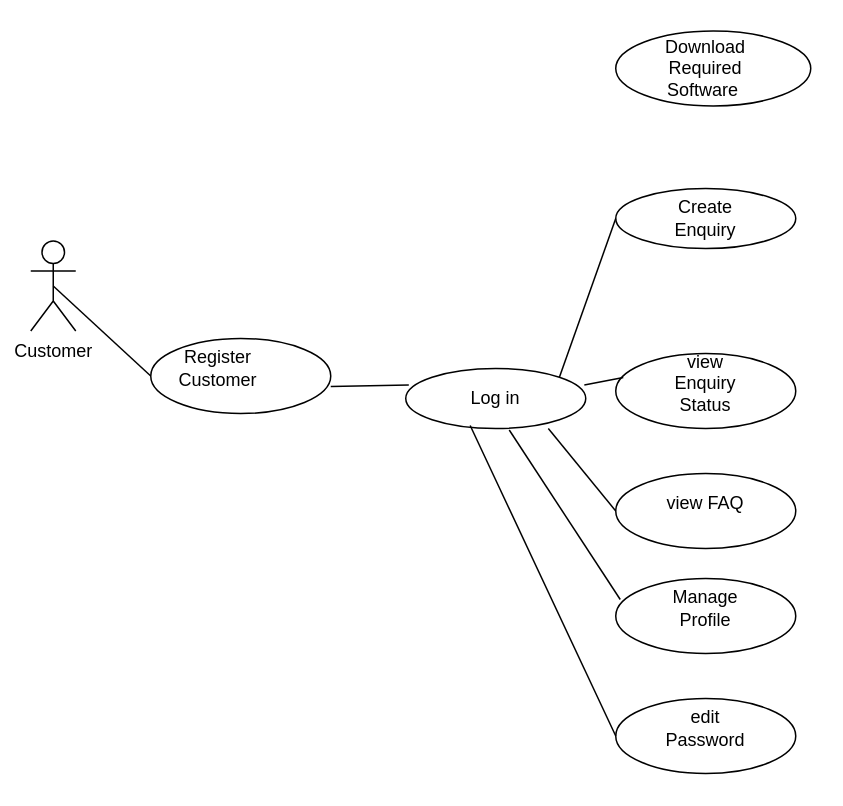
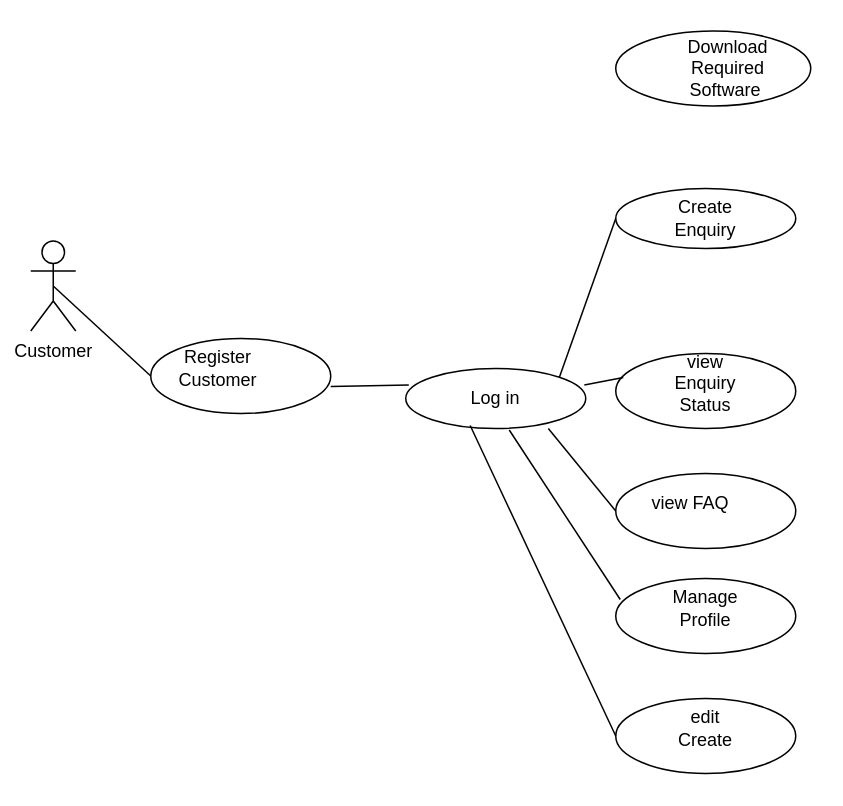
  <mxCell id="0" />
  <mxCell id="1" parent="0" />
  <mxCell id="2" value="Customer" style="shape=umlActor;verticalLabelPosition=bottom;verticalAlign=top;html=1;outlineConnect=0;" vertex="1" parent="1"><mxGeometry x="20" y="160" width="30" height="60" as="geometry" /></mxCell>
  <mxCell id="3" value="" style="ellipse;whiteSpace=wrap;html=1;" vertex="1" parent="1"><mxGeometry x="410" y="125" width="120" height="40" as="geometry" /></mxCell>
  <mxCell id="4" value="Create Enquiry" style="text;html=1;strokeColor=none;fillColor=none;align=center;verticalAlign=middle;whiteSpace=wrap;rounded=0;" vertex="1" parent="1"><mxGeometry x="440" y="130" width="60" height="30" as="geometry" /></mxCell>
  <mxCell id="5" value="" style="ellipse;whiteSpace=wrap;html=1;" vertex="1" parent="1"><mxGeometry x="270" y="245" width="120" height="40" as="geometry" /></mxCell>
  <mxCell id="6" value="Log in" style="text;html=1;strokeColor=none;fillColor=none;align=center;verticalAlign=middle;whiteSpace=wrap;rounded=0;" vertex="1" parent="1"><mxGeometry x="300" y="250" width="60" height="30" as="geometry" /></mxCell>
  <mxCell id="7" value="" style="ellipse;whiteSpace=wrap;html=1;" vertex="1" parent="1"><mxGeometry x="410" y="235" width="120" height="50" as="geometry" /></mxCell>
  <mxCell id="8" value="view Enquiry Status" style="text;html=1;strokeColor=none;fillColor=none;align=center;verticalAlign=middle;whiteSpace=wrap;rounded=0;" vertex="1" parent="1"><mxGeometry x="440" y="240" width="60" height="30" as="geometry" /></mxCell>
  <mxCell id="9" value="" style="ellipse;whiteSpace=wrap;html=1;" vertex="1" parent="1"><mxGeometry x="410" y="315" width="120" height="50" as="geometry" /></mxCell>
- <mxCell id="10" value="view FAQ" style="text;html=1;strokeColor=none;fillColor=none;align=center;verticalAlign=middle;whiteSpace=wrap;rounded=0;" vertex="1" parent="1"><mxGeometry x="440" y="320" width="60" height="30" as="geometry" /></mxCell>
+ <mxCell id="10" value="view FAQ" style="text;html=1;strokeColor=none;fillColor=none;align=center;verticalAlign=middle;whiteSpace=wrap;rounded=0;" vertex="1" parent="1"><mxGeometry x="430" y="320" width="60" height="30" as="geometry" /></mxCell>
  <mxCell id="11" value="" style="ellipse;whiteSpace=wrap;html=1;" vertex="1" parent="1"><mxGeometry x="100" y="225" width="120" height="50" as="geometry" /></mxCell>
  <mxCell id="12" value="Register Customer" style="text;html=1;strokeColor=none;fillColor=none;align=center;verticalAlign=middle;whiteSpace=wrap;rounded=0;" vertex="1" parent="1"><mxGeometry x="115" y="230" width="60" height="30" as="geometry" /></mxCell>
  <mxCell id="13" value="" style="ellipse;whiteSpace=wrap;html=1;" vertex="1" parent="1"><mxGeometry x="410" y="385" width="120" height="50" as="geometry" /></mxCell>
  <mxCell id="14" value="Manage Profile" style="text;html=1;strokeColor=none;fillColor=none;align=center;verticalAlign=middle;whiteSpace=wrap;rounded=0;" vertex="1" parent="1"><mxGeometry x="440" y="390" width="60" height="30" as="geometry" /></mxCell>
  <mxCell id="15" value="" style="ellipse;whiteSpace=wrap;html=1;" vertex="1" parent="1"><mxGeometry x="410" y="465" width="120" height="50" as="geometry" /></mxCell>
- <mxCell id="16" value="edit Password" style="text;html=1;strokeColor=none;fillColor=none;align=center;verticalAlign=middle;whiteSpace=wrap;rounded=0;" vertex="1" parent="1"><mxGeometry x="440" y="470" width="60" height="30" as="geometry" /></mxCell>
+ <mxCell id="16" value="edit Create" style="text;html=1;strokeColor=none;fillColor=none;align=center;verticalAlign=middle;whiteSpace=wrap;rounded=0;" vertex="1" parent="1"><mxGeometry x="440" y="470" width="60" height="30" as="geometry" /></mxCell>
  <mxCell id="17" value="" style="endArrow=none;html=1;rounded=0;exitX=0.5;exitY=0.5;exitDx=0;exitDy=0;exitPerimeter=0;entryX=0;entryY=0.5;entryDx=0;entryDy=0;" edge="1" parent="1" source="2" target="11"><mxGeometry width="50" height="50" relative="1" as="geometry"><mxPoint x="370" y="345" as="sourcePoint" /><mxPoint x="420" y="295" as="targetPoint" /></mxGeometry></mxCell>
  <mxCell id="18" value="" style="endArrow=none;html=1;rounded=0;exitX=1;exitY=0.64;exitDx=0;exitDy=0;exitPerimeter=0;entryX=0.017;entryY=0.275;entryDx=0;entryDy=0;entryPerimeter=0;" edge="1" parent="1" source="11" target="5"><mxGeometry width="50" height="50" relative="1" as="geometry"><mxPoint x="370" y="345" as="sourcePoint" /><mxPoint x="420" y="295" as="targetPoint" /></mxGeometry></mxCell>
  <mxCell id="19" value="" style="endArrow=none;html=1;rounded=0;entryX=0;entryY=0.5;entryDx=0;entryDy=0;exitX=1;exitY=0;exitDx=0;exitDy=0;" edge="1" parent="1" source="5" target="3"><mxGeometry width="50" height="50" relative="1" as="geometry"><mxPoint x="370" y="345" as="sourcePoint" /><mxPoint x="420" y="295" as="targetPoint" /></mxGeometry></mxCell>
  <mxCell id="20" value="" style="endArrow=none;html=1;rounded=0;entryX=0.042;entryY=0.32;entryDx=0;entryDy=0;entryPerimeter=0;exitX=0.992;exitY=0.275;exitDx=0;exitDy=0;exitPerimeter=0;" edge="1" parent="1" source="5" target="7"><mxGeometry width="50" height="50" relative="1" as="geometry"><mxPoint x="370" y="345" as="sourcePoint" /><mxPoint x="420" y="295" as="targetPoint" /></mxGeometry></mxCell>
  <mxCell id="21" value="" style="endArrow=none;html=1;rounded=0;entryX=0;entryY=0.5;entryDx=0;entryDy=0;exitX=0.792;exitY=1;exitDx=0;exitDy=0;exitPerimeter=0;" edge="1" parent="1" source="5" target="9"><mxGeometry width="50" height="50" relative="1" as="geometry"><mxPoint x="370" y="345" as="sourcePoint" /><mxPoint x="420" y="295" as="targetPoint" /></mxGeometry></mxCell>
  <mxCell id="22" value="" style="endArrow=none;html=1;rounded=0;exitX=0.575;exitY=1.025;exitDx=0;exitDy=0;entryX=0.025;entryY=0.28;entryDx=0;entryDy=0;entryPerimeter=0;exitPerimeter=0;" edge="1" parent="1" source="5" target="13"><mxGeometry width="50" height="50" relative="1" as="geometry"><mxPoint x="370" y="345" as="sourcePoint" /><mxPoint x="420" y="295" as="targetPoint" /></mxGeometry></mxCell>
  <mxCell id="23" value="" style="endArrow=none;html=1;rounded=0;exitX=0.358;exitY=0.95;exitDx=0;exitDy=0;exitPerimeter=0;entryX=0;entryY=0.5;entryDx=0;entryDy=0;" edge="1" parent="1" source="5" target="15"><mxGeometry width="50" height="50" relative="1" as="geometry"><mxPoint x="370" y="345" as="sourcePoint" /><mxPoint x="420" y="295" as="targetPoint" /></mxGeometry></mxCell>
  <mxCell id="24" value="" style="ellipse;whiteSpace=wrap;html=1;" vertex="1" parent="1"><mxGeometry x="410" y="20" width="130" height="50" as="geometry" /></mxCell>
- <mxCell id="25" value="Download Required Software&amp;nbsp;" style="text;html=1;strokeColor=none;fillColor=none;align=center;verticalAlign=middle;whiteSpace=wrap;rounded=0;" vertex="1" parent="1"><mxGeometry x="440" y="30" width="60" height="30" as="geometry" /></mxCell>
+ <mxCell id="25" value="Download Required Software&amp;nbsp;" style="text;html=1;strokeColor=none;fillColor=none;align=center;verticalAlign=middle;whiteSpace=wrap;rounded=0;" vertex="1" parent="1"><mxGeometry x="455" y="30" width="60" height="30" as="geometry" /></mxCell>
